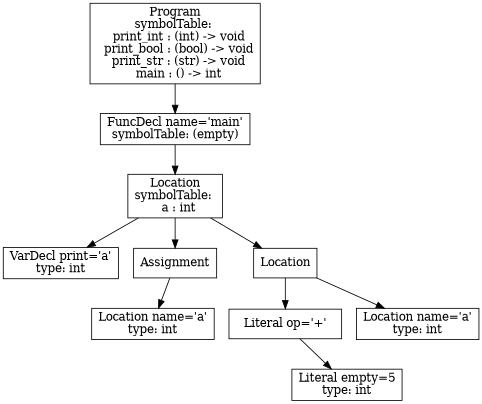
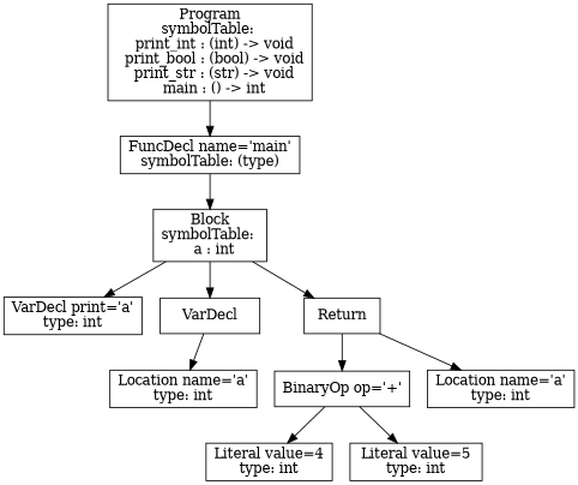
  digraph {
    node [shape=box]
    n1 [label="VarDecl print='a'\ntype: int"]
    n2 [label="Location name='a'\ntype: int"]
-   n4 [label="Literal empty=5\ntype: int"]
-   n5 [label="Literal op='+'"]
-   n6 [label=Assignment]
+   n3 [label="Literal value=4\ntype: int"]
+   n4 [label="Literal value=5\ntype: int"]
+   n5 [label="BinaryOp op='+'"]
+   n6 [label=VarDecl]
    n7 [label="Location name='a'\ntype: int"]
-   n8 [label=Location]
-   n9 [label="Location\nsymbolTable: \n  a : int"]
-   n10 [label="FuncDecl name='main'\nsymbolTable: (empty)"]
+   n8 [label=Return]
+   n9 [label="Block\nsymbolTable: \n  a : int"]
+   n10 [label="FuncDecl name='main'\nsymbolTable: (type)"]
    n11 [label="Program\nsymbolTable: \n  print_int : (int) -> void\n  print_bool : (bool) -> void\n  print_str : (str) -> void\n  main : () -> int"]
+   n5 -> n3
    n5 -> n4
    n6 -> n2
    n8 -> n5
    n8 -> n7
    n9 -> n1
    n9 -> n6
    n9 -> n8
    n10 -> n9
    n11 -> n10
  }
